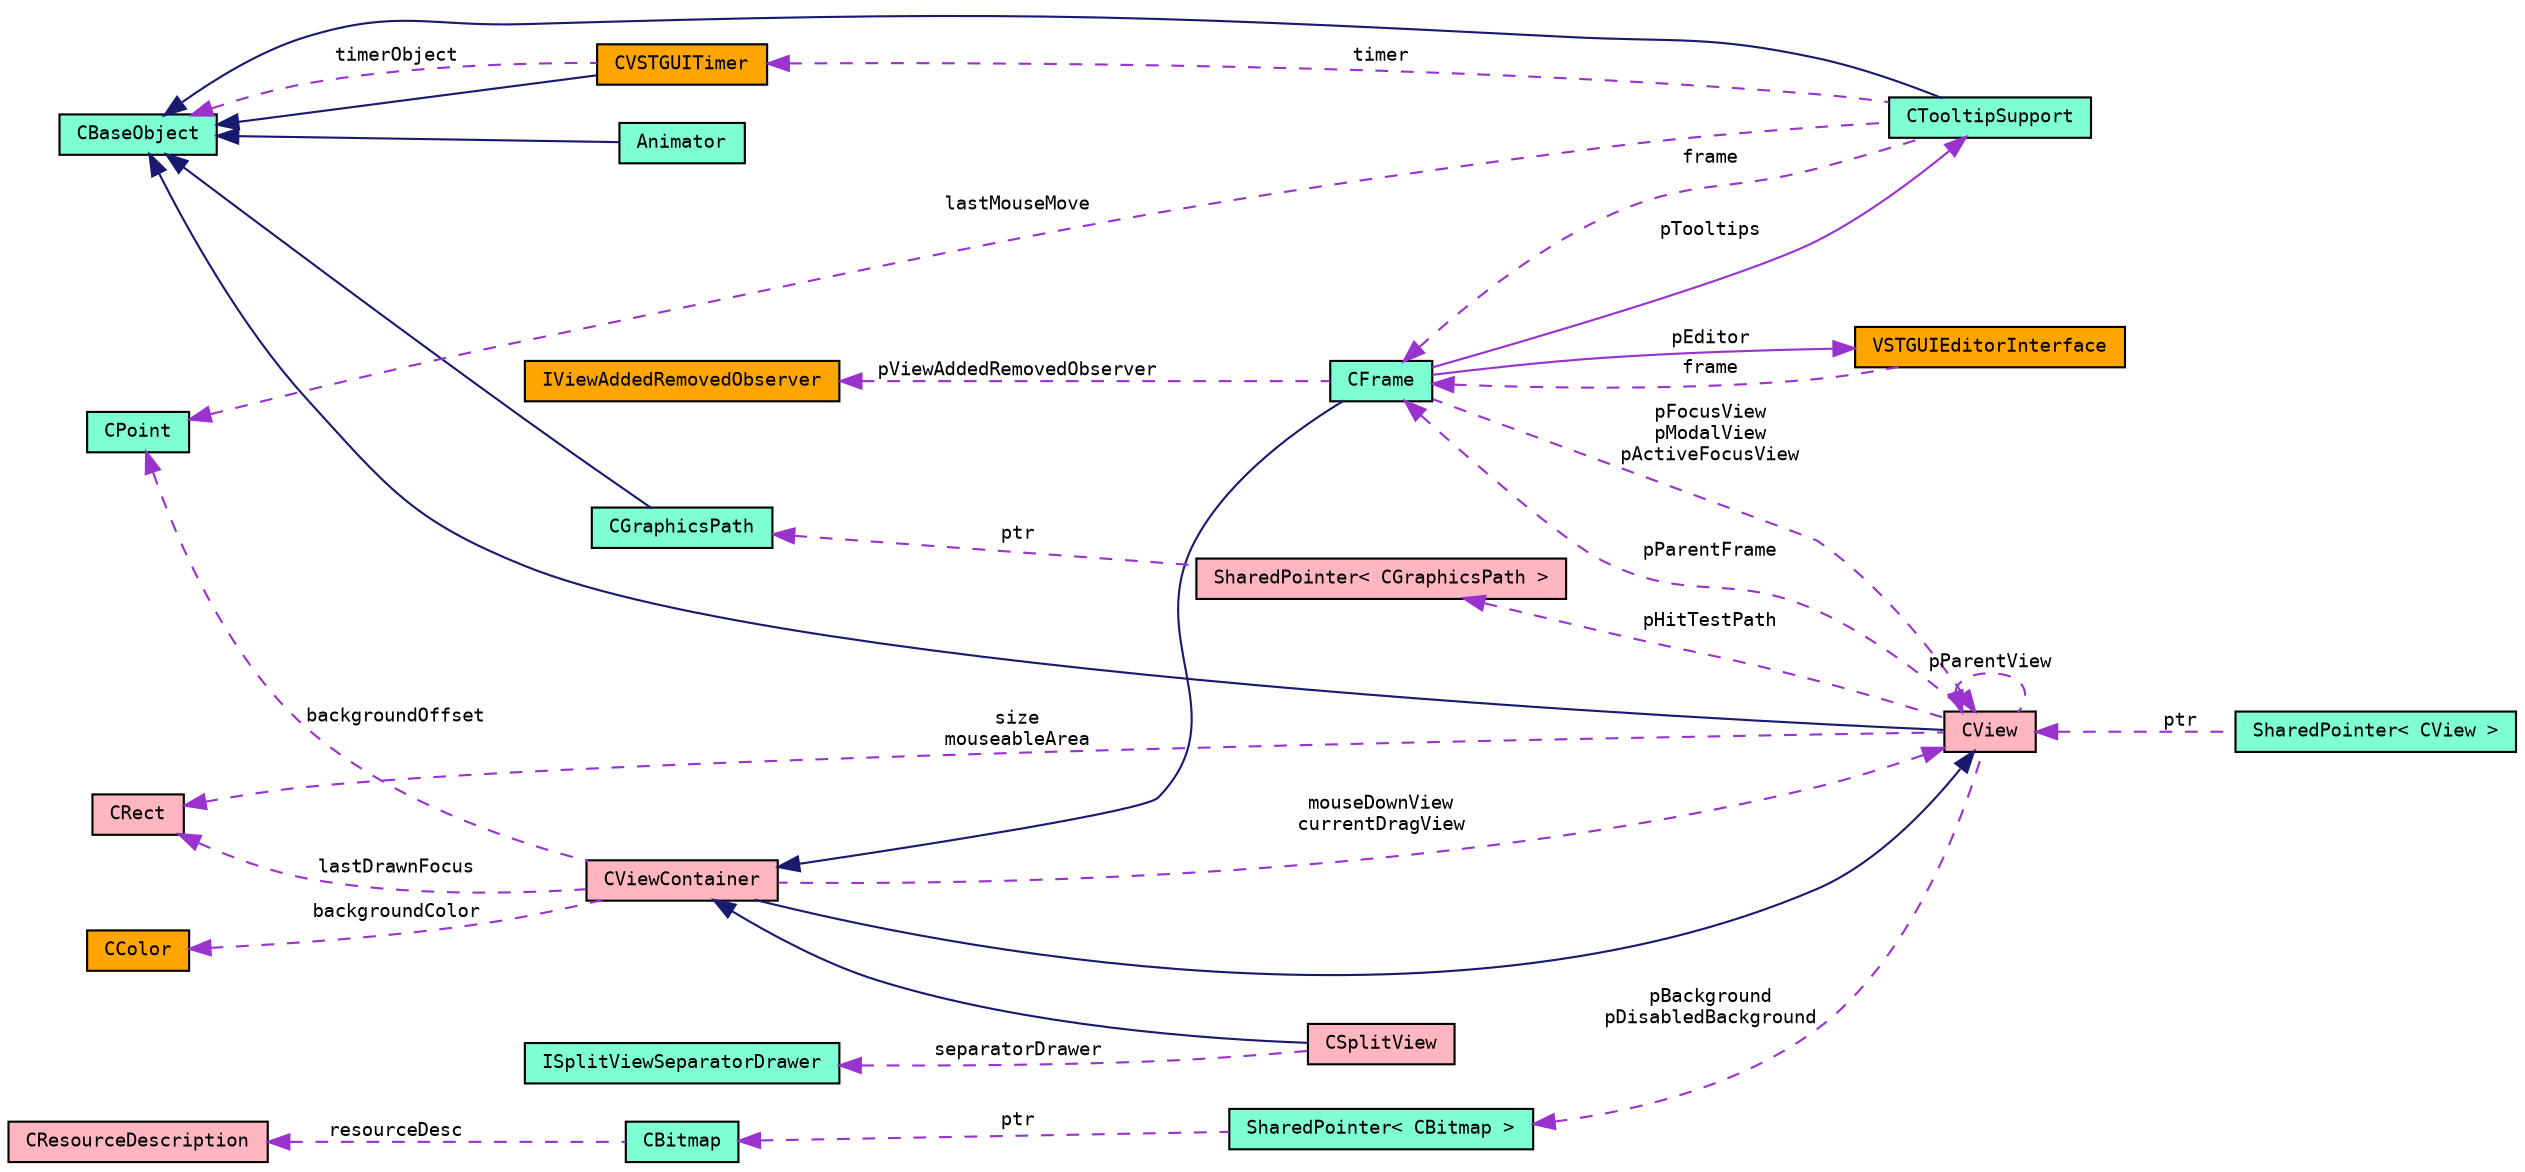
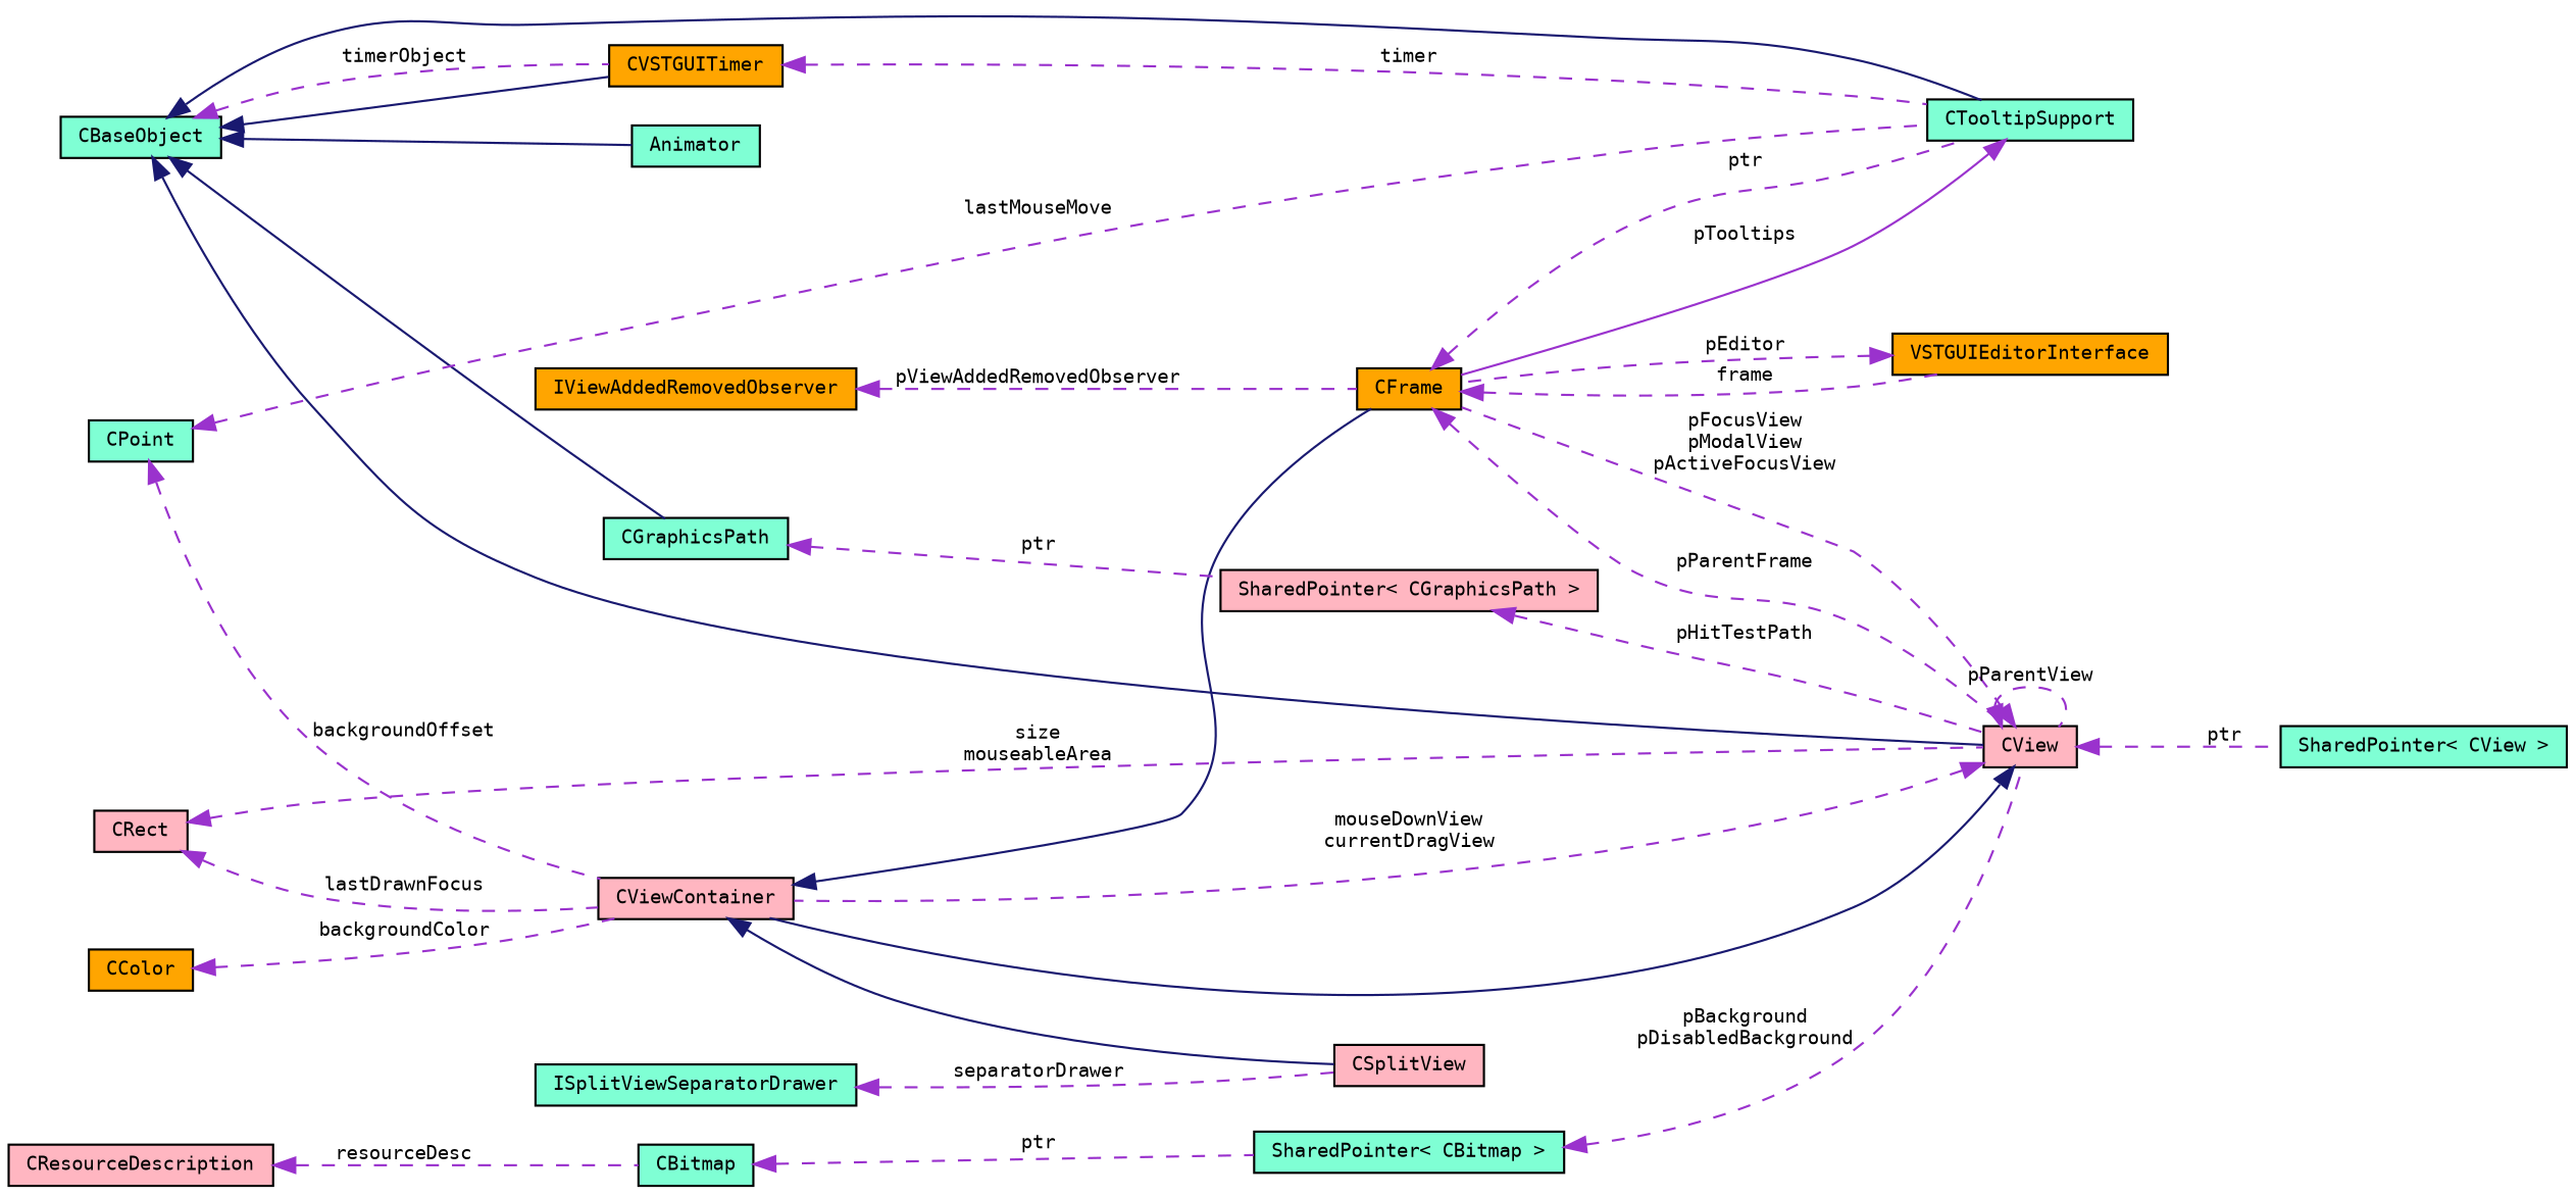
  digraph {
    fontname="DejaVu Sans Mono"
    rankdir=LR
    node [color=black fillcolor=aquamarine fontname="DejaVu Sans Mono" fontsize=9 shape=record style=filled]
    edge [color=darkorchid3 dir=back fontname="DejaVu Sans Mono" fontsize=9 labelfontname=Arial labelfontsize=9 style=dashed]
    n1 [fillcolor=lightpink fontcolor=black height=0.2 label=CSplitView width=0.4]
    n2 [fillcolor=lightpink height=0.2 label=CViewContainer width=0.4]
-   n3 [height=0.2 label=CFrame width=0.4]
+   n3 [fillcolor=orange height=0.2 label=CFrame width=0.4]
    n4 [fillcolor=lightpink height=0.2 label=CView width=0.4]
    n5 [height=0.2 label=CTooltipSupport width=0.4]
    n6 [fillcolor=orange height=0.2 label=VSTGUIEditorInterface width=0.4]
    n7 [height=0.2 label="SharedPointer\< CView \>" width=0.4]
    n8 [height=0.2 label=CBaseObject width=0.4]
    n9 [height=0.2 label=Animator width=0.4]
    n10 [fillcolor=orange height=0.2 label=CVSTGUITimer width=0.4]
    n11 [height=0.2 label=CGraphicsPath width=0.4]
    n12 [height=0.2 label=CBitmap width=0.4]
    n13 [height=0.2 label="SharedPointer\< CBitmap \>" width=0.4]
    n14 [fillcolor=lightpink height=0.2 label="SharedPointer\< CGraphicsPath \>" width=0.4]
    n15 [fillcolor=lightpink height=0.2 label=CResourceDescription width=0.4]
    n16 [fillcolor=orange height=0.2 label=IViewAddedRemovedObserver width=0.4]
    n17 [height=0.2 label=CPoint width=0.4]
    n18 [fillcolor=lightpink height=0.2 label=CRect width=0.4]
    n19 [fillcolor=orange height=0.2 label=CColor width=0.4]
    n20 [height=0.2 label=ISplitViewSeparatorDrawer width=0.4]
    n2 -> n1 [color=midnightblue style=solid]
    n2 -> n3 [color=midnightblue style=solid]
    n3 -> n4 [label=pParentFrame]
-   n3 -> n5 [label=frame]
+   n3 -> n5 [label=ptr]
    n3 -> n6 [label=frame]
    n4 -> n2 [color=midnightblue style=solid]
    n4 -> n2 [label="mouseDownView\ncurrentDragView"]
    n4 -> n3 [label="pFocusView\npModalView\npActiveFocusView"]
    n4 -> n4 [label=pParentView]
    n4 -> n7 [label=ptr]
    n5 -> n3 [label=pTooltips style=solid]
-   n6 -> n3 [label=pEditor style=solid]
+   n6 -> n3 [label=pEditor]
    n8 -> n4 [color=midnightblue style=solid]
    n8 -> n5 [color=midnightblue style=solid]
    n8 -> n9 [color=midnightblue style=solid]
    n8 -> n10 [color=midnightblue style=solid]
    n8 -> n10 [label=timerObject]
    n8 -> n11 [color=midnightblue style=solid]
    n10 -> n5 [label=timer]
    n11 -> n14 [label=ptr]
    n12 -> n13 [label=ptr]
    n13 -> n4 [label="pBackground\npDisabledBackground"]
    n14 -> n4 [label=pHitTestPath]
    n15 -> n12 [label=resourceDesc]
    n16 -> n3 [label=pViewAddedRemovedObserver]
    n17 -> n2 [label=backgroundOffset]
    n17 -> n5 [label=lastMouseMove]
    n18 -> n2 [label=lastDrawnFocus]
    n18 -> n4 [label="size\nmouseableArea"]
    n19 -> n2 [label=backgroundColor]
    n20 -> n1 [label=separatorDrawer]
  }
